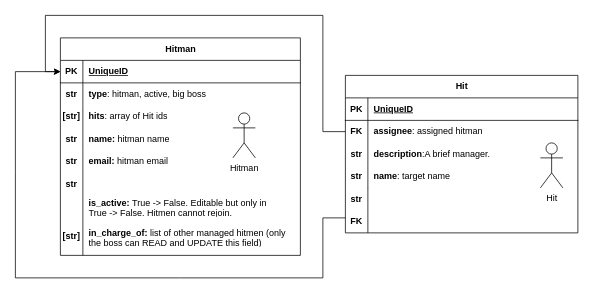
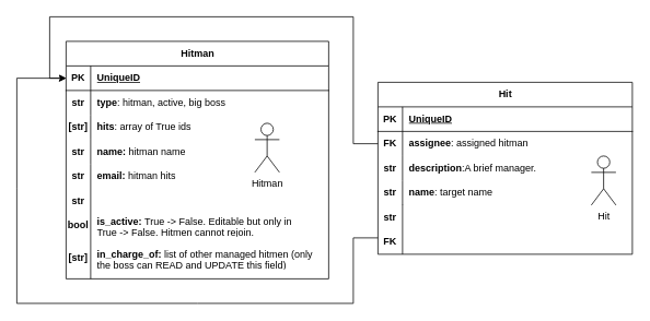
  <mxCell id="0" />
  <mxCell id="1" parent="0" />
  <mxCell id="2" value="&lt;div&gt;Hitman&lt;/div&gt;" style="shape=umlActor;verticalLabelPosition=bottom;verticalAlign=top;html=1;outlineConnect=0;" vertex="1" parent="1"><mxGeometry x="310" y="150" width="30" height="60" as="geometry" /></mxCell>
  <mxCell id="3" value="Hitman" style="shape=table;startSize=30;container=1;collapsible=1;childLayout=tableLayout;fixedRows=1;rowLines=0;fontStyle=1;align=center;resizeLast=1;html=1;" vertex="1" parent="1"><mxGeometry x="80" y="50" width="320" height="290" as="geometry" /></mxCell>
  <mxCell id="4" value="" style="shape=tableRow;horizontal=0;startSize=0;swimlaneHead=0;swimlaneBody=0;fillColor=none;collapsible=0;dropTarget=0;points=[[0,0.5],[1,0.5]];portConstraint=eastwest;top=0;left=0;right=0;bottom=1;" vertex="1" parent="3"><mxGeometry y="30" width="320" height="30" as="geometry" /></mxCell>
  <mxCell id="5" value="PK" style="shape=partialRectangle;connectable=0;fillColor=none;top=0;left=0;bottom=0;right=0;fontStyle=1;overflow=hidden;whiteSpace=wrap;html=1;" vertex="1" parent="4"><mxGeometry width="30" height="30" as="geometry"><mxRectangle width="30" height="30" as="alternateBounds" /></mxGeometry></mxCell>
  <mxCell id="6" value="UniqueID" style="shape=partialRectangle;connectable=0;fillColor=none;top=0;left=0;bottom=0;right=0;align=left;spacingLeft=6;fontStyle=5;overflow=hidden;whiteSpace=wrap;html=1;" vertex="1" parent="4"><mxGeometry x="30" width="290" height="30" as="geometry"><mxRectangle width="290" height="30" as="alternateBounds" /></mxGeometry></mxCell>
  <mxCell id="7" value="" style="shape=tableRow;horizontal=0;startSize=0;swimlaneHead=0;swimlaneBody=0;fillColor=none;collapsible=0;dropTarget=0;points=[[0,0.5],[1,0.5]];portConstraint=eastwest;top=0;left=0;right=0;bottom=0;" vertex="1" parent="3"><mxGeometry y="60" width="320" height="30" as="geometry" /></mxCell>
  <mxCell id="8" value="&lt;b&gt;str&lt;/b&gt;" style="shape=partialRectangle;connectable=0;fillColor=none;top=0;left=0;bottom=0;right=0;editable=1;overflow=hidden;whiteSpace=wrap;html=1;" vertex="1" parent="7"><mxGeometry width="30" height="30" as="geometry"><mxRectangle width="30" height="30" as="alternateBounds" /></mxGeometry></mxCell>
  <mxCell id="9" value="&lt;b&gt;type&lt;/b&gt;: hitman, active, big boss" style="shape=partialRectangle;connectable=0;fillColor=none;top=0;left=0;bottom=0;right=0;align=left;spacingLeft=6;overflow=hidden;whiteSpace=wrap;html=1;" vertex="1" parent="7"><mxGeometry x="30" width="290" height="30" as="geometry"><mxRectangle width="290" height="30" as="alternateBounds" /></mxGeometry></mxCell>
  <mxCell id="10" value="" style="shape=tableRow;horizontal=0;startSize=0;swimlaneHead=0;swimlaneBody=0;fillColor=none;collapsible=0;dropTarget=0;points=[[0,0.5],[1,0.5]];portConstraint=eastwest;top=0;left=0;right=0;bottom=0;" vertex="1" parent="3"><mxGeometry y="90" width="320" height="30" as="geometry" /></mxCell>
  <mxCell id="11" value="&lt;b&gt;[str]&lt;/b&gt;" style="shape=partialRectangle;connectable=0;fillColor=none;top=0;left=0;bottom=0;right=0;editable=1;overflow=hidden;whiteSpace=wrap;html=1;" vertex="1" parent="10"><mxGeometry width="30" height="30" as="geometry"><mxRectangle width="30" height="30" as="alternateBounds" /></mxGeometry></mxCell>
- <mxCell id="12" value="&lt;b&gt;hits&lt;/b&gt;: array of Hit ids" style="shape=partialRectangle;connectable=0;fillColor=none;top=0;left=0;bottom=0;right=0;align=left;spacingLeft=6;overflow=hidden;whiteSpace=wrap;html=1;" vertex="1" parent="10"><mxGeometry x="30" width="290" height="30" as="geometry"><mxRectangle width="290" height="30" as="alternateBounds" /></mxGeometry></mxCell>
+ <mxCell id="12" value="&lt;b&gt;hits&lt;/b&gt;: array of True ids" style="shape=partialRectangle;connectable=0;fillColor=none;top=0;left=0;bottom=0;right=0;align=left;spacingLeft=6;overflow=hidden;whiteSpace=wrap;html=1;" vertex="1" parent="10"><mxGeometry x="30" width="290" height="30" as="geometry"><mxRectangle width="290" height="30" as="alternateBounds" /></mxGeometry></mxCell>
  <mxCell id="13" value="" style="shape=tableRow;horizontal=0;startSize=0;swimlaneHead=0;swimlaneBody=0;fillColor=none;collapsible=0;dropTarget=0;points=[[0,0.5],[1,0.5]];portConstraint=eastwest;top=0;left=0;right=0;bottom=0;" vertex="1" parent="3"><mxGeometry y="120" width="320" height="30" as="geometry" /></mxCell>
  <mxCell id="14" value="" style="shape=partialRectangle;connectable=0;fillColor=none;top=0;left=0;bottom=0;right=0;editable=1;overflow=hidden;whiteSpace=wrap;html=1;" vertex="1" parent="13"><mxGeometry width="30" height="30" as="geometry"><mxRectangle width="30" height="30" as="alternateBounds" /></mxGeometry></mxCell>
  <mxCell id="15" value="&lt;b&gt;name: &lt;/b&gt;hitman name" style="shape=partialRectangle;connectable=0;fillColor=none;top=0;left=0;bottom=0;right=0;align=left;spacingLeft=6;overflow=hidden;whiteSpace=wrap;html=1;" vertex="1" parent="13"><mxGeometry x="30" width="290" height="30" as="geometry"><mxRectangle width="290" height="30" as="alternateBounds" /></mxGeometry></mxCell>
  <mxCell id="16" value="" style="shape=tableRow;horizontal=0;startSize=0;swimlaneHead=0;swimlaneBody=0;fillColor=none;collapsible=0;dropTarget=0;points=[[0,0.5],[1,0.5]];portConstraint=eastwest;top=0;left=0;right=0;bottom=0;" vertex="1" parent="1"><mxGeometry x="80" y="200" width="220" height="30" as="geometry" /></mxCell>
  <mxCell id="17" value="" style="shape=partialRectangle;connectable=0;fillColor=none;top=0;left=0;bottom=0;right=0;editable=1;overflow=hidden;whiteSpace=wrap;html=1;" vertex="1" parent="16"><mxGeometry width="30" height="30" as="geometry"><mxRectangle width="30" height="30" as="alternateBounds" /></mxGeometry></mxCell>
- <mxCell id="18" value="&lt;b&gt;email: &lt;/b&gt;hitman email" style="shape=partialRectangle;connectable=0;fillColor=none;top=0;left=0;bottom=0;right=0;align=left;spacingLeft=6;overflow=hidden;whiteSpace=wrap;html=1;" vertex="1" parent="16"><mxGeometry x="30" width="190" height="30" as="geometry"><mxRectangle width="190" height="30" as="alternateBounds" /></mxGeometry></mxCell>
+ <mxCell id="18" value="&lt;b&gt;email: &lt;/b&gt;hitman hits" style="shape=partialRectangle;connectable=0;fillColor=none;top=0;left=0;bottom=0;right=0;align=left;spacingLeft=6;overflow=hidden;whiteSpace=wrap;html=1;" vertex="1" parent="16"><mxGeometry x="30" width="190" height="30" as="geometry"><mxRectangle width="190" height="30" as="alternateBounds" /></mxGeometry></mxCell>
  <mxCell id="19" value="&lt;b&gt;is_active: &lt;/b&gt;True -&amp;gt; False. Editable but only in True -&amp;gt; False. Hitmen cannot rejoin." style="shape=partialRectangle;connectable=0;fillColor=none;top=0;left=0;bottom=0;right=0;align=left;spacingLeft=6;overflow=hidden;whiteSpace=wrap;html=1;" vertex="1" parent="1"><mxGeometry x="110" y="260" width="250" height="30" as="geometry"><mxRectangle width="190" height="30" as="alternateBounds" /></mxGeometry></mxCell>
  <mxCell id="20" value="&lt;b&gt;in_charge_of: &lt;/b&gt;list of other managed hitmen (only the boss can READ and UPDATE this field)" style="shape=partialRectangle;connectable=0;fillColor=none;top=0;left=0;bottom=0;right=0;align=left;spacingLeft=6;overflow=hidden;whiteSpace=wrap;html=1;" vertex="1" parent="1"><mxGeometry x="110" y="300" width="280" height="30" as="geometry"><mxRectangle width="190" height="30" as="alternateBounds" /></mxGeometry></mxCell>
  <mxCell id="21" value="&lt;b&gt;str&lt;/b&gt;" style="shape=partialRectangle;connectable=0;fillColor=none;top=0;left=0;bottom=0;right=0;editable=1;overflow=hidden;whiteSpace=wrap;html=1;" vertex="1" parent="1"><mxGeometry x="80" y="170" width="30" height="30" as="geometry"><mxRectangle width="30" height="30" as="alternateBounds" /></mxGeometry></mxCell>
  <mxCell id="22" value="&lt;b&gt;str&lt;/b&gt;" style="shape=partialRectangle;connectable=0;fillColor=none;top=0;left=0;bottom=0;right=0;editable=1;overflow=hidden;whiteSpace=wrap;html=1;" vertex="1" parent="1"><mxGeometry x="80" y="200" width="30" height="30" as="geometry"><mxRectangle width="30" height="30" as="alternateBounds" /></mxGeometry></mxCell>
  <mxCell id="23" value="&lt;b&gt;str&lt;/b&gt;" style="shape=partialRectangle;connectable=0;fillColor=none;top=0;left=0;bottom=0;right=0;editable=1;overflow=hidden;whiteSpace=wrap;html=1;" vertex="1" parent="1"><mxGeometry x="80" y="230" width="30" height="30" as="geometry"><mxRectangle width="30" height="30" as="alternateBounds" /></mxGeometry></mxCell>
+ <mxCell id="24" value="&lt;b&gt;bool&lt;/b&gt;" style="shape=partialRectangle;connectable=0;fillColor=none;top=0;left=0;bottom=0;right=0;editable=1;overflow=hidden;whiteSpace=wrap;html=1;" vertex="1" parent="1"><mxGeometry x="80" y="260" width="30" height="30" as="geometry"><mxRectangle width="30" height="30" as="alternateBounds" /></mxGeometry></mxCell>
  <mxCell id="25" value="&lt;b&gt;[str]&lt;/b&gt;" style="shape=partialRectangle;connectable=0;fillColor=none;top=0;left=0;bottom=0;right=0;editable=1;overflow=hidden;whiteSpace=wrap;html=1;" vertex="1" parent="1"><mxGeometry x="80" y="300" width="30" height="30" as="geometry"><mxRectangle width="30" height="30" as="alternateBounds" /></mxGeometry></mxCell>
  <mxCell id="26" value="" style="endArrow=none;html=1;rounded=0;" edge="1" parent="1"><mxGeometry width="50" height="50" relative="1" as="geometry"><mxPoint x="110" y="340" as="sourcePoint" /><mxPoint x="110" y="200" as="targetPoint" /></mxGeometry></mxCell>
  <mxCell id="27" value="" style="group" vertex="1" connectable="0" parent="1"><mxGeometry x="460" y="100" width="310" height="210" as="geometry" /></mxCell>
  <mxCell id="28" value="Hit" style="shape=table;startSize=30;container=1;collapsible=1;childLayout=tableLayout;fixedRows=1;rowLines=0;fontStyle=1;align=center;resizeLast=1;html=1;fillColor=default;" vertex="1" parent="27"><mxGeometry width="310" height="210" as="geometry" /></mxCell>
  <mxCell id="29" value="" style="shape=tableRow;horizontal=0;startSize=0;swimlaneHead=0;swimlaneBody=0;fillColor=none;collapsible=0;dropTarget=0;points=[[0,0.5],[1,0.5]];portConstraint=eastwest;top=0;left=0;right=0;bottom=1;" vertex="1" parent="28"><mxGeometry y="30" width="310" height="30" as="geometry" /></mxCell>
  <mxCell id="30" value="PK" style="shape=partialRectangle;connectable=0;fillColor=none;top=0;left=0;bottom=0;right=0;fontStyle=1;overflow=hidden;whiteSpace=wrap;html=1;" vertex="1" parent="29"><mxGeometry width="30" height="30" as="geometry"><mxRectangle width="30" height="30" as="alternateBounds" /></mxGeometry></mxCell>
  <mxCell id="31" value="UniqueID" style="shape=partialRectangle;connectable=0;fillColor=none;top=0;left=0;bottom=0;right=0;align=left;spacingLeft=6;fontStyle=5;overflow=hidden;whiteSpace=wrap;html=1;" vertex="1" parent="29"><mxGeometry x="30" width="280" height="30" as="geometry"><mxRectangle width="280" height="30" as="alternateBounds" /></mxGeometry></mxCell>
  <mxCell id="32" value="" style="shape=tableRow;horizontal=0;startSize=0;swimlaneHead=0;swimlaneBody=0;fillColor=none;collapsible=0;dropTarget=0;points=[[0,0.5],[1,0.5]];portConstraint=eastwest;top=0;left=0;right=0;bottom=0;" vertex="1" parent="28"><mxGeometry y="60" width="310" height="30" as="geometry" /></mxCell>
  <mxCell id="33" value="&lt;b&gt;FK&lt;/b&gt;" style="shape=partialRectangle;connectable=0;fillColor=none;top=0;left=0;bottom=0;right=0;editable=1;overflow=hidden;whiteSpace=wrap;html=1;" vertex="1" parent="32"><mxGeometry width="30" height="30" as="geometry"><mxRectangle width="30" height="30" as="alternateBounds" /></mxGeometry></mxCell>
  <mxCell id="34" value="&lt;b&gt;assignee&lt;/b&gt;: assigned hitman" style="shape=partialRectangle;connectable=0;fillColor=none;top=0;left=0;bottom=0;right=0;align=left;spacingLeft=6;overflow=hidden;whiteSpace=wrap;html=1;" vertex="1" parent="32"><mxGeometry x="30" width="280" height="30" as="geometry"><mxRectangle width="280" height="30" as="alternateBounds" /></mxGeometry></mxCell>
  <mxCell id="35" value="" style="shape=tableRow;horizontal=0;startSize=0;swimlaneHead=0;swimlaneBody=0;fillColor=none;collapsible=0;dropTarget=0;points=[[0,0.5],[1,0.5]];portConstraint=eastwest;top=0;left=0;right=0;bottom=0;" vertex="1" parent="28"><mxGeometry y="90" width="310" height="30" as="geometry" /></mxCell>
  <mxCell id="36" value="&lt;b&gt;str&lt;/b&gt;" style="shape=partialRectangle;connectable=0;fillColor=none;top=0;left=0;bottom=0;right=0;editable=1;overflow=hidden;whiteSpace=wrap;html=1;" vertex="1" parent="35"><mxGeometry width="30" height="30" as="geometry"><mxRectangle width="30" height="30" as="alternateBounds" /></mxGeometry></mxCell>
  <mxCell id="37" value="&lt;b&gt;description&lt;/b&gt;:A brief manager." style="shape=partialRectangle;connectable=0;fillColor=none;top=0;left=0;bottom=0;right=0;align=left;spacingLeft=6;overflow=hidden;whiteSpace=wrap;html=1;" vertex="1" parent="35"><mxGeometry x="30" width="280" height="30" as="geometry"><mxRectangle width="280" height="30" as="alternateBounds" /></mxGeometry></mxCell>
  <mxCell id="38" value="" style="shape=tableRow;horizontal=0;startSize=0;swimlaneHead=0;swimlaneBody=0;fillColor=none;collapsible=0;dropTarget=0;points=[[0,0.5],[1,0.5]];portConstraint=eastwest;top=0;left=0;right=0;bottom=0;" vertex="1" parent="28"><mxGeometry y="120" width="310" height="30" as="geometry" /></mxCell>
  <mxCell id="39" value="&lt;b&gt;str&lt;/b&gt;" style="shape=partialRectangle;connectable=0;fillColor=none;top=0;left=0;bottom=0;right=0;editable=1;overflow=hidden;whiteSpace=wrap;html=1;" vertex="1" parent="38"><mxGeometry width="30" height="30" as="geometry"><mxRectangle width="30" height="30" as="alternateBounds" /></mxGeometry></mxCell>
  <mxCell id="40" value="&lt;b&gt;name&lt;/b&gt;: target name" style="shape=partialRectangle;connectable=0;fillColor=none;top=0;left=0;bottom=0;right=0;align=left;spacingLeft=6;overflow=hidden;whiteSpace=wrap;html=1;" vertex="1" parent="38"><mxGeometry x="30" width="280" height="30" as="geometry"><mxRectangle width="280" height="30" as="alternateBounds" /></mxGeometry></mxCell>
  <mxCell id="41" value="Hit" style="shape=umlActor;verticalLabelPosition=bottom;verticalAlign=top;html=1;outlineConnect=0;" vertex="1" parent="27"><mxGeometry x="260" y="90" width="30" height="60" as="geometry" /></mxCell>
  <mxCell id="42" value="" style="group" vertex="1" connectable="0" parent="1"><mxGeometry x="460" y="250" width="302.8" height="60" as="geometry" /></mxCell>
  <mxCell id="43" value="" style="shape=tableRow;horizontal=0;startSize=0;swimlaneHead=0;swimlaneBody=0;fillColor=none;collapsible=0;dropTarget=0;points=[[0,0.5],[1,0.5]];portConstraint=eastwest;top=0;left=0;right=0;bottom=0;swimlaneLine=1;rounded=0;shadow=0;" vertex="1" parent="42"><mxGeometry width="250" height="30" as="geometry" /></mxCell>
  <mxCell id="44" value="" style="group" vertex="1" connectable="0" parent="43"><mxGeometry width="250" height="30" as="geometry" /></mxCell>
  <mxCell id="45" value="&lt;b&gt;str&lt;/b&gt;" style="shape=partialRectangle;connectable=0;fillColor=none;top=0;left=0;bottom=0;right=0;editable=1;overflow=hidden;whiteSpace=wrap;html=1;" vertex="1" parent="44"><mxGeometry width="30" height="30" as="geometry"><mxRectangle width="30" height="30" as="alternateBounds" /></mxGeometry></mxCell>
  <mxCell id="46" value="&lt;b&gt;FK&lt;/b&gt;" style="shape=partialRectangle;connectable=0;fillColor=none;top=0;left=0;bottom=0;right=0;editable=1;overflow=hidden;whiteSpace=wrap;html=1;" vertex="1" parent="42"><mxGeometry y="30" width="30" height="30" as="geometry"><mxRectangle width="30" height="30" as="alternateBounds" /></mxGeometry></mxCell>
  <mxCell id="47" value="" style="endArrow=none;html=1;rounded=0;entryX=0.12;entryY=-0.016;entryDx=0;entryDy=0;entryPerimeter=0;" edge="1" parent="42" target="43"><mxGeometry width="50" height="50" relative="1" as="geometry"><mxPoint x="30" y="60" as="sourcePoint" /><mxPoint x="-20" y="-20" as="targetPoint" /></mxGeometry></mxCell>
  <mxCell id="48" style="edgeStyle=orthogonalEdgeStyle;rounded=0;orthogonalLoop=1;jettySize=auto;html=1;exitX=0;exitY=0.5;exitDx=0;exitDy=0;entryX=0;entryY=0.5;entryDx=0;entryDy=0;" edge="1" parent="1" source="32" target="4"><mxGeometry relative="1" as="geometry"><Array as="points"><mxPoint x="430" y="175" /><mxPoint x="430" y="20" /><mxPoint x="60" y="20" /><mxPoint x="60" y="95" /></Array></mxGeometry></mxCell>
  <mxCell id="49" value="" style="endArrow=classic;html=1;rounded=0;entryX=0;entryY=0.5;entryDx=0;entryDy=0;" edge="1" parent="1" target="4"><mxGeometry width="50" height="50" relative="1" as="geometry"><mxPoint x="460" y="290" as="sourcePoint" /><mxPoint x="430" y="170" as="targetPoint" /><Array as="points"><mxPoint x="430" y="290" /><mxPoint x="430" y="370" /><mxPoint x="240" y="370" /><mxPoint x="20" y="370" /><mxPoint x="20" y="230" /><mxPoint x="20" y="95" /></Array></mxGeometry></mxCell>
